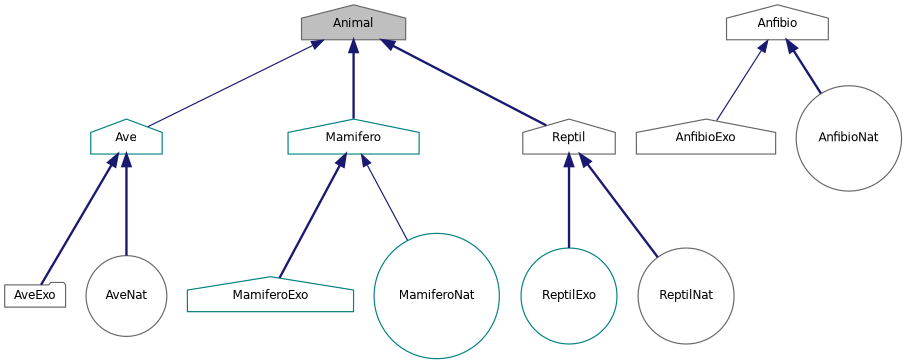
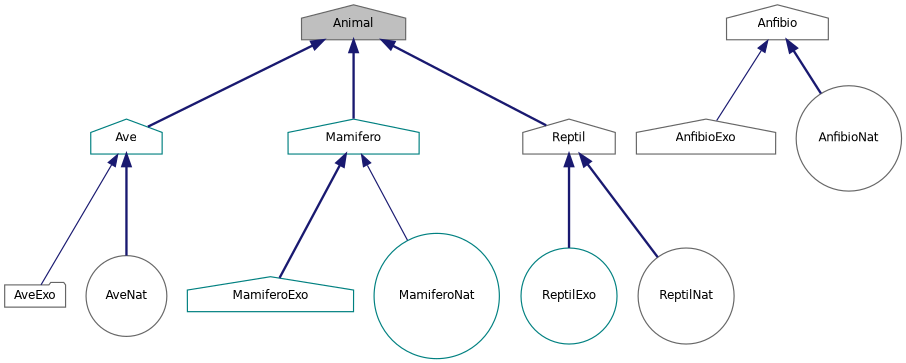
  digraph {
    fontname="DejaVu Sans"
    node [color=gray40 fillcolor=white fontname="DejaVu Sans" fontsize=10 shape=house style=filled]
    edge [color=midnightblue dir=back fontname="DejaVu Sans" fontsize=10 labelfontname=Helvetica labelfontsize=10 style=bold]
    n1 [fillcolor=grey75 fontcolor=black height=0.2 label=Animal width=0.4]
    n2 [color=teal height=0.2 label=Ave width=0.4]
    n3 [color=teal height=0.2 label=Mamifero width=0.4]
    n4 [height=0.2 label=Reptil width=0.4]
    n5 [height=0.2 label=Anfibio width=0.4]
    n6 [height=0.2 label=AnfibioExo width=0.4]
    n7 [height=0.2 label=AnfibioNat shape=circle width=0.4]
    n8 [height=0.2 label=AveExo shape=folder width=0.4]
    n9 [height=0.2 label=AveNat shape=circle width=0.4]
    n10 [color=teal height=0.2 label=MamiferoExo width=0.4]
    n11 [color=teal height=0.2 label=MamiferoNat shape=circle width=0.4]
    n12 [color=teal height=0.2 label=ReptilExo shape=circle width=0.4]
    n13 [height=0.2 label=ReptilNat shape=circle width=0.4]
-   n1 -> n2 [style=solid]
+   n1 -> n2
    n1 -> n3
    n1 -> n4
-   n2 -> n8
+   n2 -> n8 [style=solid]
    n2 -> n9
    n3 -> n10
    n3 -> n11 [style=solid]
    n4 -> n12
    n4 -> n13
    n5 -> n6 [style=solid]
    n5 -> n7
  }
